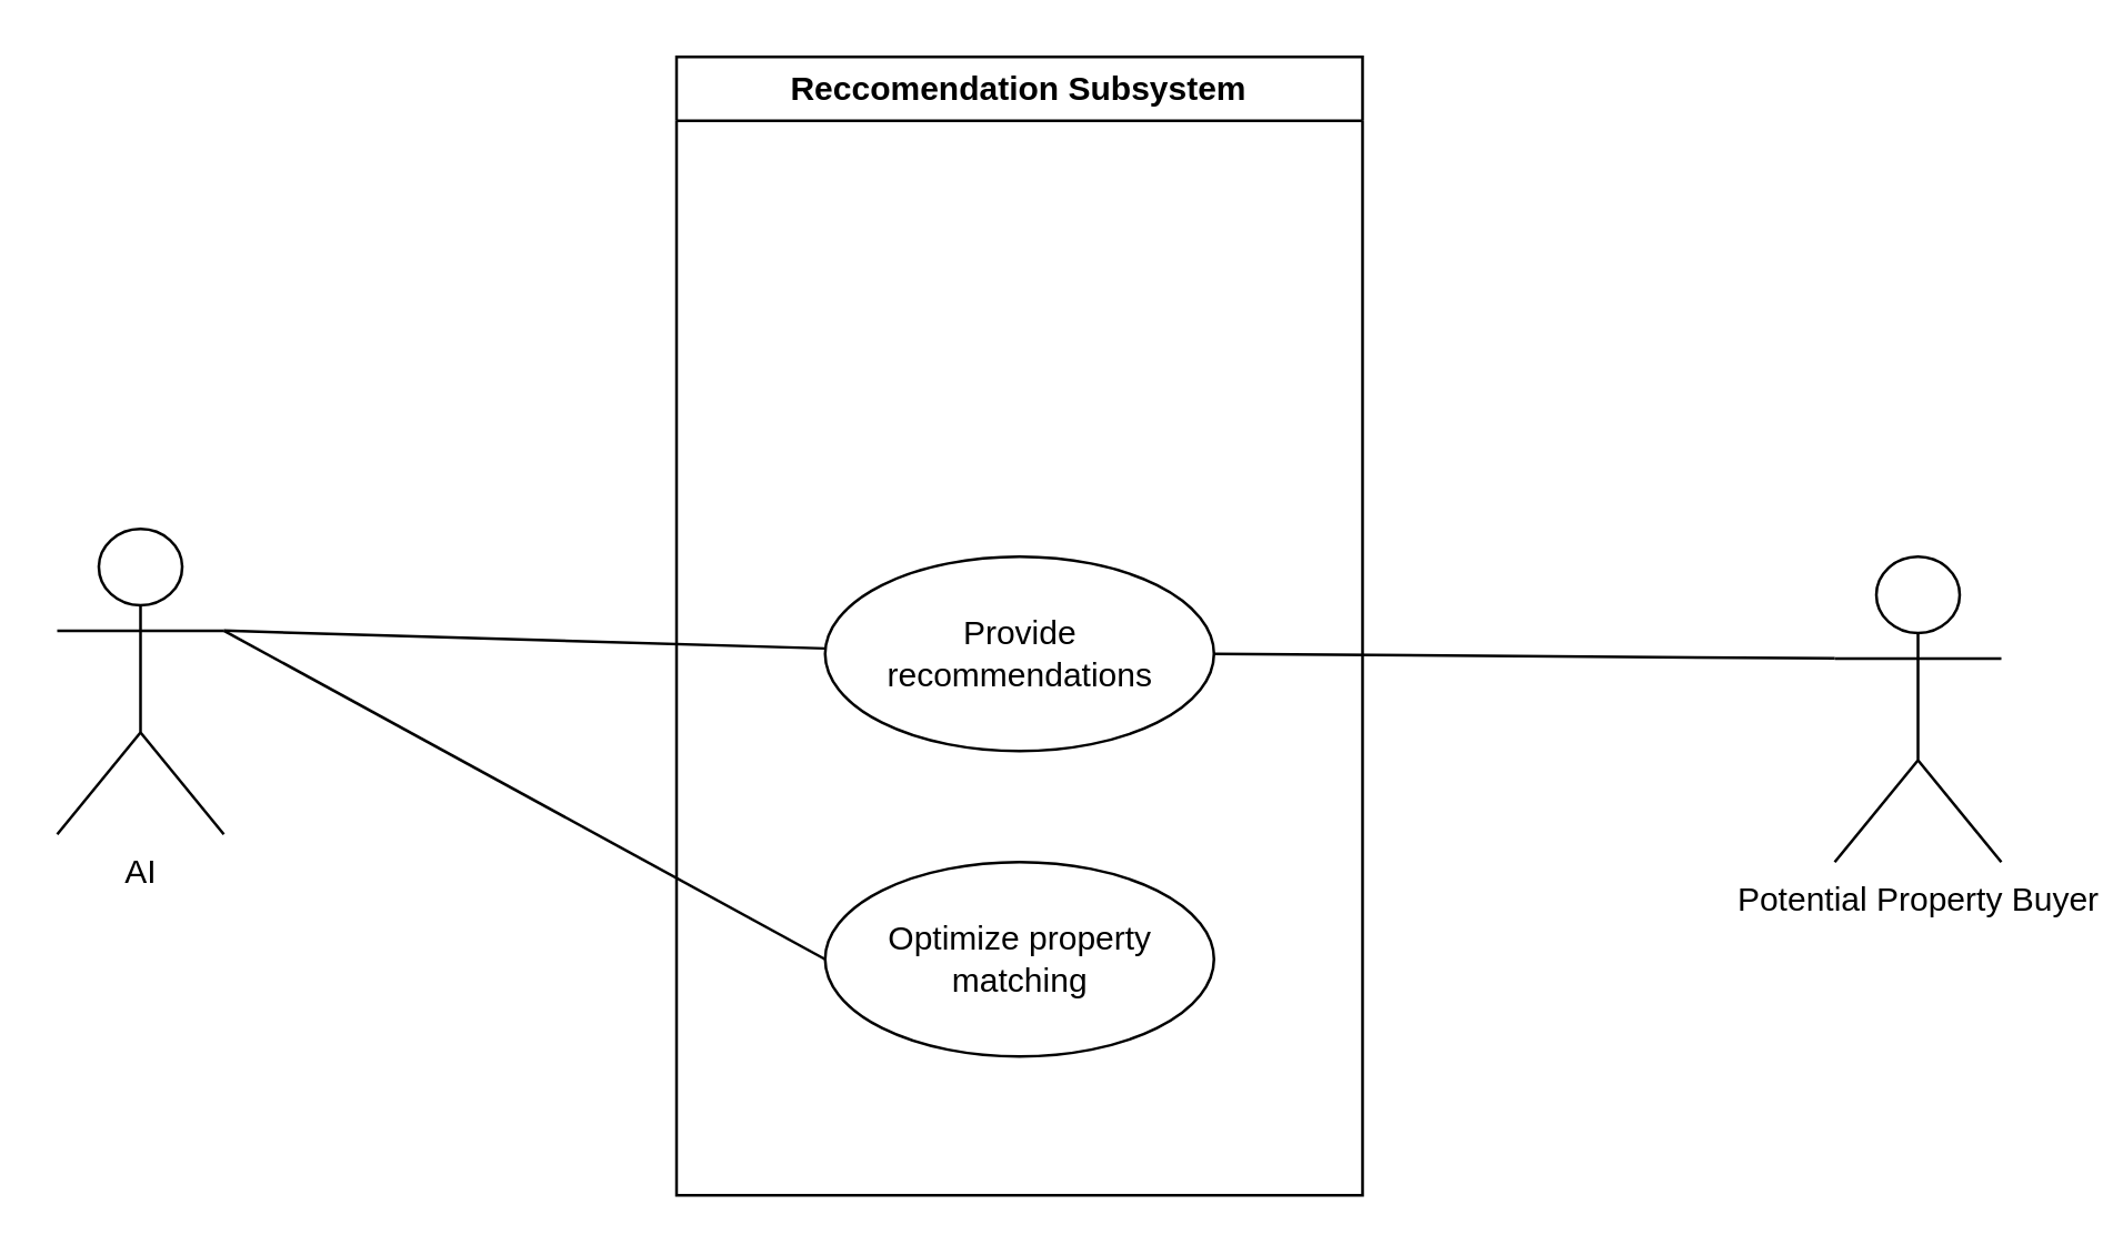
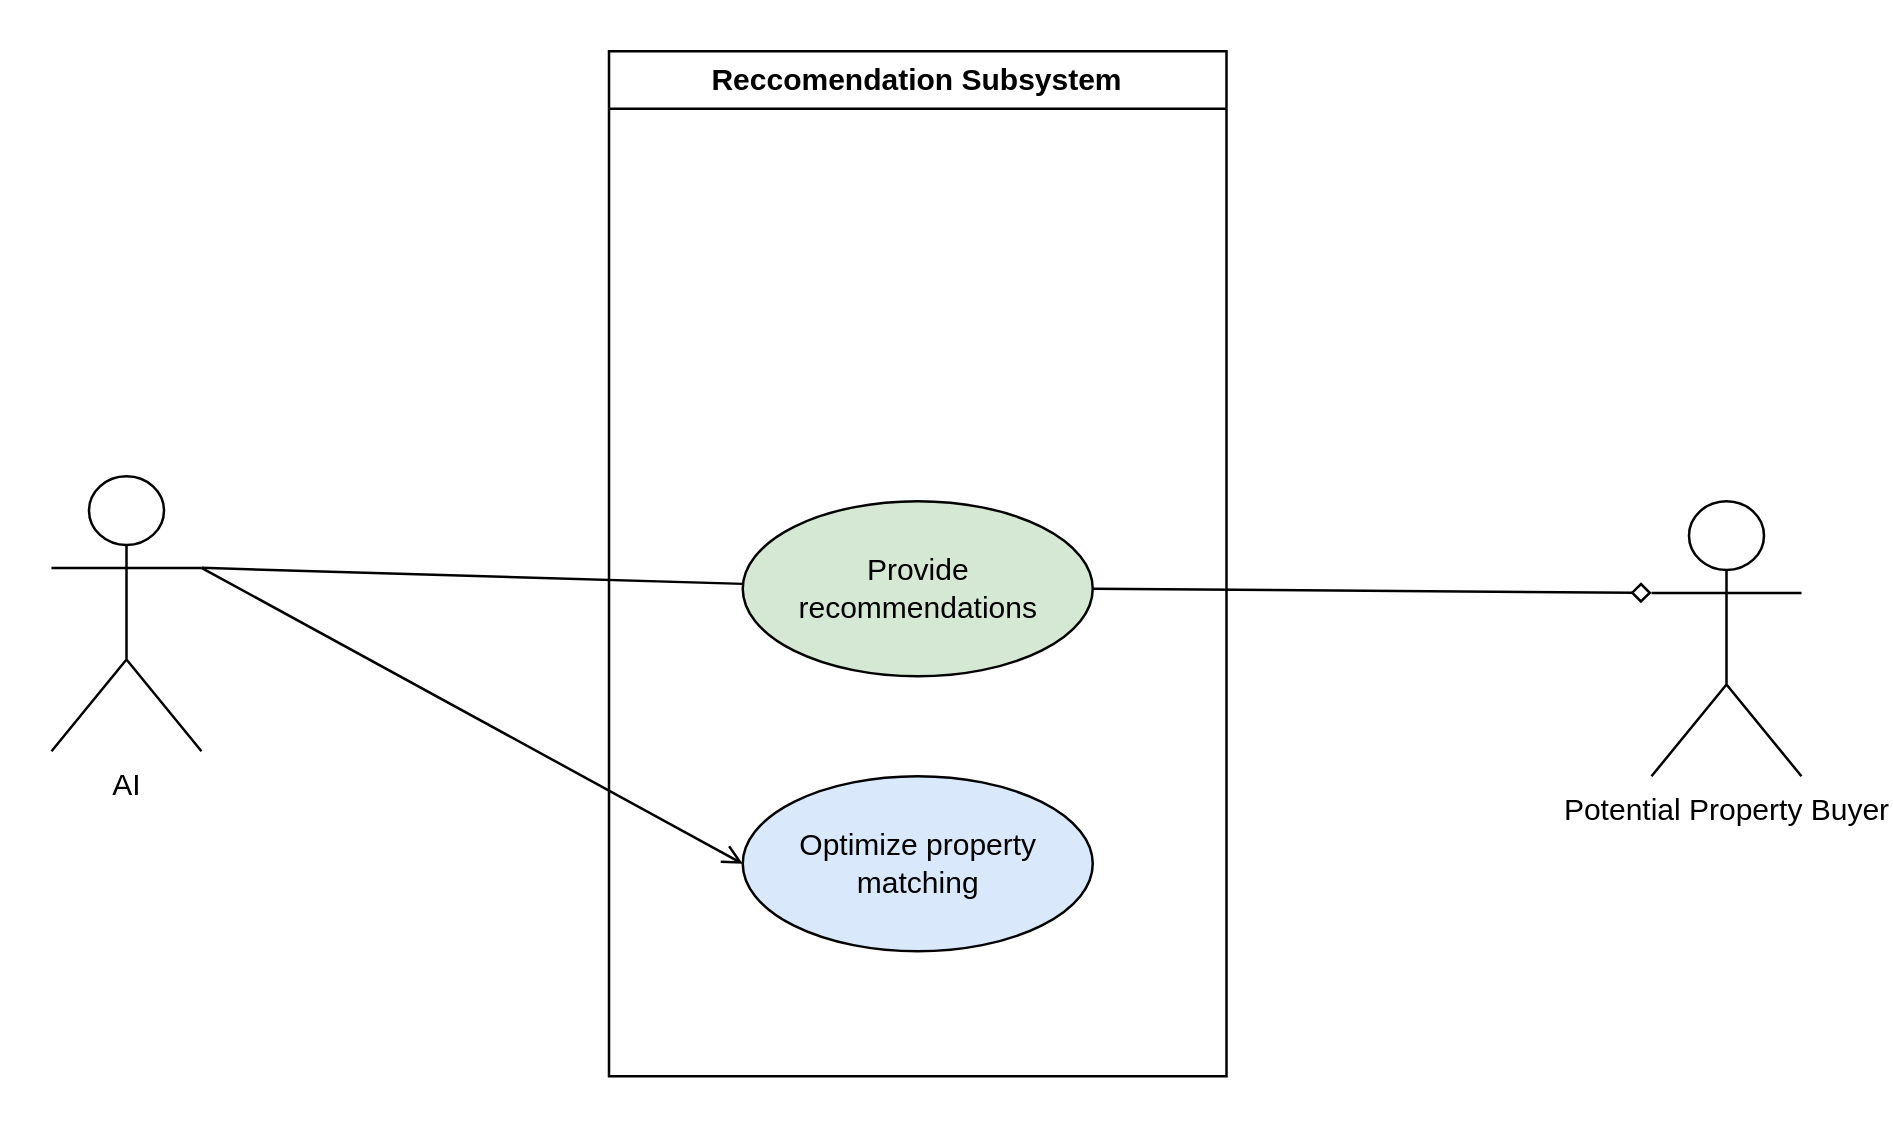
  <mxCell id="0" />
  <mxCell id="1" parent="0" />
  <mxCell id="2" value="Reccomendation Subsystem" style="swimlane;whiteSpace=wrap;html=1;" parent="1" vertex="1"><mxGeometry x="243" y="20" width="247" height="410" as="geometry" /></mxCell>
- <mxCell id="3" value="Provide recommendations" style="ellipse;whiteSpace=wrap;html=1;" parent="2" vertex="1"><mxGeometry x="53.5" y="180" width="140" height="70" as="geometry" /></mxCell>
- <mxCell id="4" value="Optimize property matching" style="ellipse;whiteSpace=wrap;html=1;" parent="2" vertex="1"><mxGeometry x="53.5" y="290" width="140" height="70" as="geometry" /></mxCell>
+ <mxCell id="3" value="Provide recommendations" style="ellipse;whiteSpace=wrap;html=1;fillColor=#d5e8d4;" parent="2" vertex="1"><mxGeometry x="53.5" y="180" width="140" height="70" as="geometry" /></mxCell>
+ <mxCell id="4" value="Optimize property matching" style="ellipse;whiteSpace=wrap;html=1;fillColor=#dae8fc;" parent="2" vertex="1"><mxGeometry x="53.5" y="290" width="140" height="70" as="geometry" /></mxCell>
  <mxCell id="5" style="edgeStyle=none;html=1;exitX=1;exitY=0.333;exitDx=0;exitDy=0;exitPerimeter=0;endArrow=none;endFill=0;" parent="1" source="7" target="3" edge="1"><mxGeometry relative="1" as="geometry" /></mxCell>
- <mxCell id="6" style="edgeStyle=none;html=1;exitX=1;exitY=0.333;exitDx=0;exitDy=0;exitPerimeter=0;entryX=0;entryY=0.5;entryDx=0;entryDy=0;endArrow=none;endFill=0;" parent="1" source="7" target="4" edge="1"><mxGeometry relative="1" as="geometry" /></mxCell>
+ <mxCell id="6" style="edgeStyle=none;html=1;exitX=1;exitY=0.333;exitDx=0;exitDy=0;exitPerimeter=0;entryX=0;entryY=0.5;entryDx=0;entryDy=0;endArrow=open;endFill=0;" parent="1" source="7" target="4" edge="1"><mxGeometry relative="1" as="geometry" /></mxCell>
  <mxCell id="7" value="AI" style="shape=umlActor;verticalLabelPosition=bottom;verticalAlign=top;html=1;" parent="1" vertex="1"><mxGeometry x="20" y="190" width="60" height="110" as="geometry" /></mxCell>
  <mxCell id="8" value="Potential Property Buyer" style="shape=umlActor;verticalLabelPosition=bottom;verticalAlign=top;html=1;" parent="1" vertex="1"><mxGeometry x="660" y="200" width="60" height="110" as="geometry" /></mxCell>
- <mxCell id="9" style="edgeStyle=none;html=1;exitX=1;exitY=0.5;exitDx=0;exitDy=0;entryX=0;entryY=0.333;entryDx=0;entryDy=0;entryPerimeter=0;endArrow=none;endFill=0;" parent="1" source="3" target="8" edge="1"><mxGeometry relative="1" as="geometry" /></mxCell>
+ <mxCell id="9" style="edgeStyle=none;html=1;exitX=1;exitY=0.5;exitDx=0;exitDy=0;entryX=0;entryY=0.333;entryDx=0;entryDy=0;entryPerimeter=0;endArrow=diamond;endFill=0;" parent="1" source="3" target="8" edge="1"><mxGeometry relative="1" as="geometry" /></mxCell>
